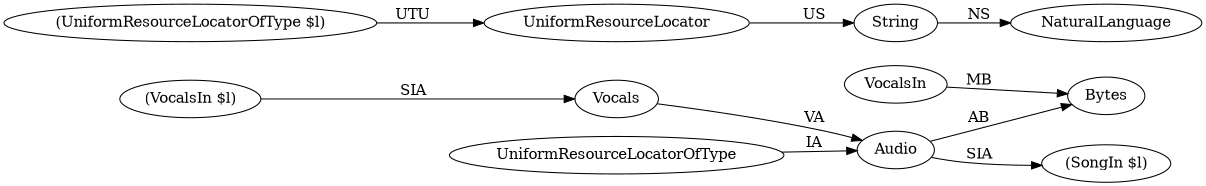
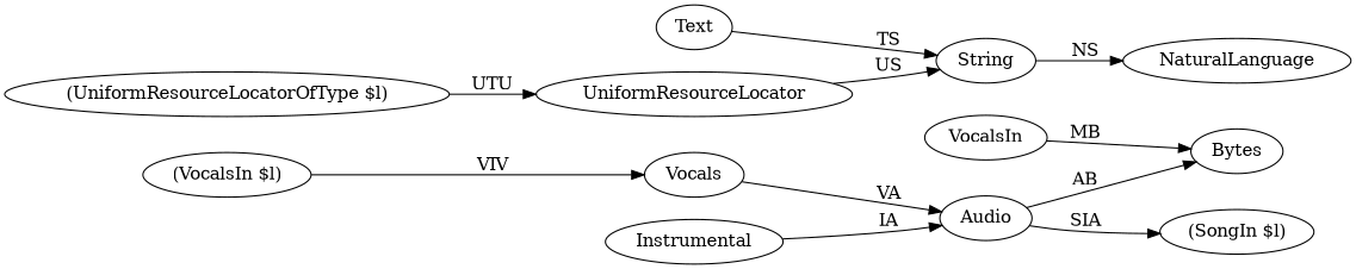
  digraph {
    rankdir=LR
    node [shape=ellipse]
    n1 [label="(SongIn $l)"]
    n2 [label=Audio]
    n3 [label=Bytes]
+   n4 [label=Text]
    n5 [label=String]
    n6 [label="(UniformResourceLocatorOfType $l)"]
    n7 [label=UniformResourceLocator]
    n8 [label="(VocalsIn $l)"]
    n9 [label=Vocals]
-   n10 [label=UniformResourceLocatorOfType]
+   n10 [label=Instrumental]
    n11 [label=VocalsIn]
    n12 [label=NaturalLanguage]
    n2 -> n1 [label=SIA]
    n2 -> n3 [label=AB]
+   n4 -> n5 [label=TS]
    n5 -> n12 [label=NS]
    n6 -> n7 [label=UTU]
    n7 -> n5 [label=US]
-   n8 -> n9 [label=SIA]
+   n8 -> n9 [label=VIV]
    n9 -> n2 [label=VA]
    n10 -> n2 [label=IA]
    n11 -> n3 [label=MB]
  }
